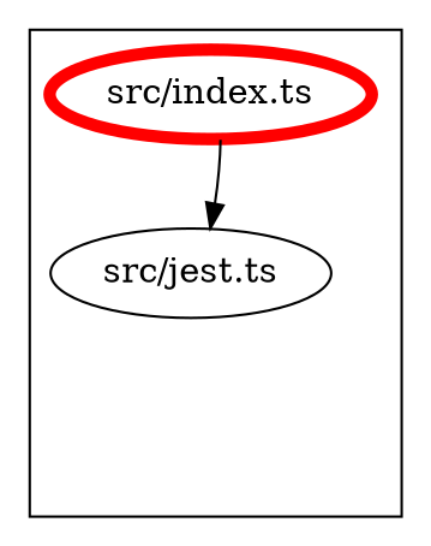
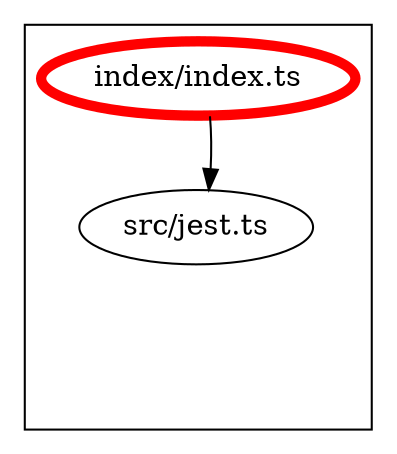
  digraph {
    compound=true
    edge [style=invis]
    n1 [label="src/jest.ts"]
    exit_src [style=invis]
-   n3 [color="#ff0000" label="src/index.ts" penwidth=5]
+   n3 [color="#ff0000" label="index/index.ts" penwidth=5]
    subgraph cluster_1 {
      color="#000000"
      n1
      exit_src
      n3
    }
    n1 -> exit_src
    n3 -> n1
    n3 -> n1 [color=black style=solid]
    n3 -> exit_src
  }
